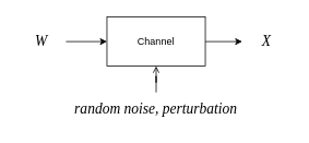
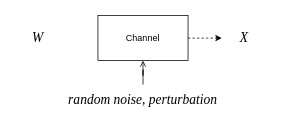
  <mxCell id="0" />
  <mxCell id="1" parent="0" />
- <mxCell id="2" value="" style="edgeStyle=orthogonalEdgeStyle;rounded=0;orthogonalLoop=1;jettySize=auto;html=1;fontFamily=Times New Roman;fontSize=18;" parent="1" source="3" target="6" edge="1"><mxGeometry relative="1" as="geometry" /></mxCell>
+ <mxCell id="2" value="" style="edgeStyle=orthogonalEdgeStyle;rounded=0;orthogonalLoop=1;jettySize=auto;html=1;fontFamily=Times New Roman;fontSize=18;dashed=1;" parent="1" source="3" target="6" edge="1"><mxGeometry relative="1" as="geometry" /></mxCell>
  <mxCell id="3" value="Channel" style="rounded=0;whiteSpace=wrap;html=1;" parent="1" vertex="1"><mxGeometry x="130" y="20" width="120" height="60" as="geometry" /></mxCell>
- <mxCell id="4" value="" style="edgeStyle=orthogonalEdgeStyle;rounded=0;orthogonalLoop=1;jettySize=auto;html=1;" parent="1" source="5" target="3" edge="1"><mxGeometry relative="1" as="geometry" /></mxCell>
  <mxCell id="5" value="&lt;font style=&quot;font-size: 18px;&quot; face=&quot;Times New Roman&quot;&gt;&lt;i&gt;W&lt;/i&gt;&lt;/font&gt;" style="text;html=1;strokeColor=none;fillColor=none;align=center;verticalAlign=middle;whiteSpace=wrap;rounded=0;" parent="1" vertex="1"><mxGeometry x="20" y="35" width="60" height="30" as="geometry" /></mxCell>
  <mxCell id="6" value="&lt;font style=&quot;font-size: 18px;&quot; face=&quot;Times New Roman&quot;&gt;&lt;i&gt;X&lt;/i&gt;&lt;/font&gt;" style="text;html=1;strokeColor=none;fillColor=none;align=center;verticalAlign=middle;whiteSpace=wrap;rounded=0;" parent="1" vertex="1"><mxGeometry x="295" y="35" width="60" height="30" as="geometry" /></mxCell>
  <mxCell id="7" value="" style="edgeStyle=orthogonalEdgeStyle;rounded=0;orthogonalLoop=1;jettySize=auto;html=1;endArrow=open;" edge="1" parent="1" source="8" target="3"><mxGeometry relative="1" as="geometry" /></mxCell>
  <mxCell id="8" value="&lt;font style=&quot;font-size: 18px;&quot; face=&quot;Times New Roman&quot;&gt;&lt;i&gt;random noise, perturbation&lt;/i&gt;&lt;/font&gt;" style="text;html=1;strokeColor=none;fillColor=none;align=center;verticalAlign=middle;whiteSpace=wrap;rounded=0;" vertex="1" parent="1"><mxGeometry x="83" y="112" width="214" height="40" as="geometry" /></mxCell>
